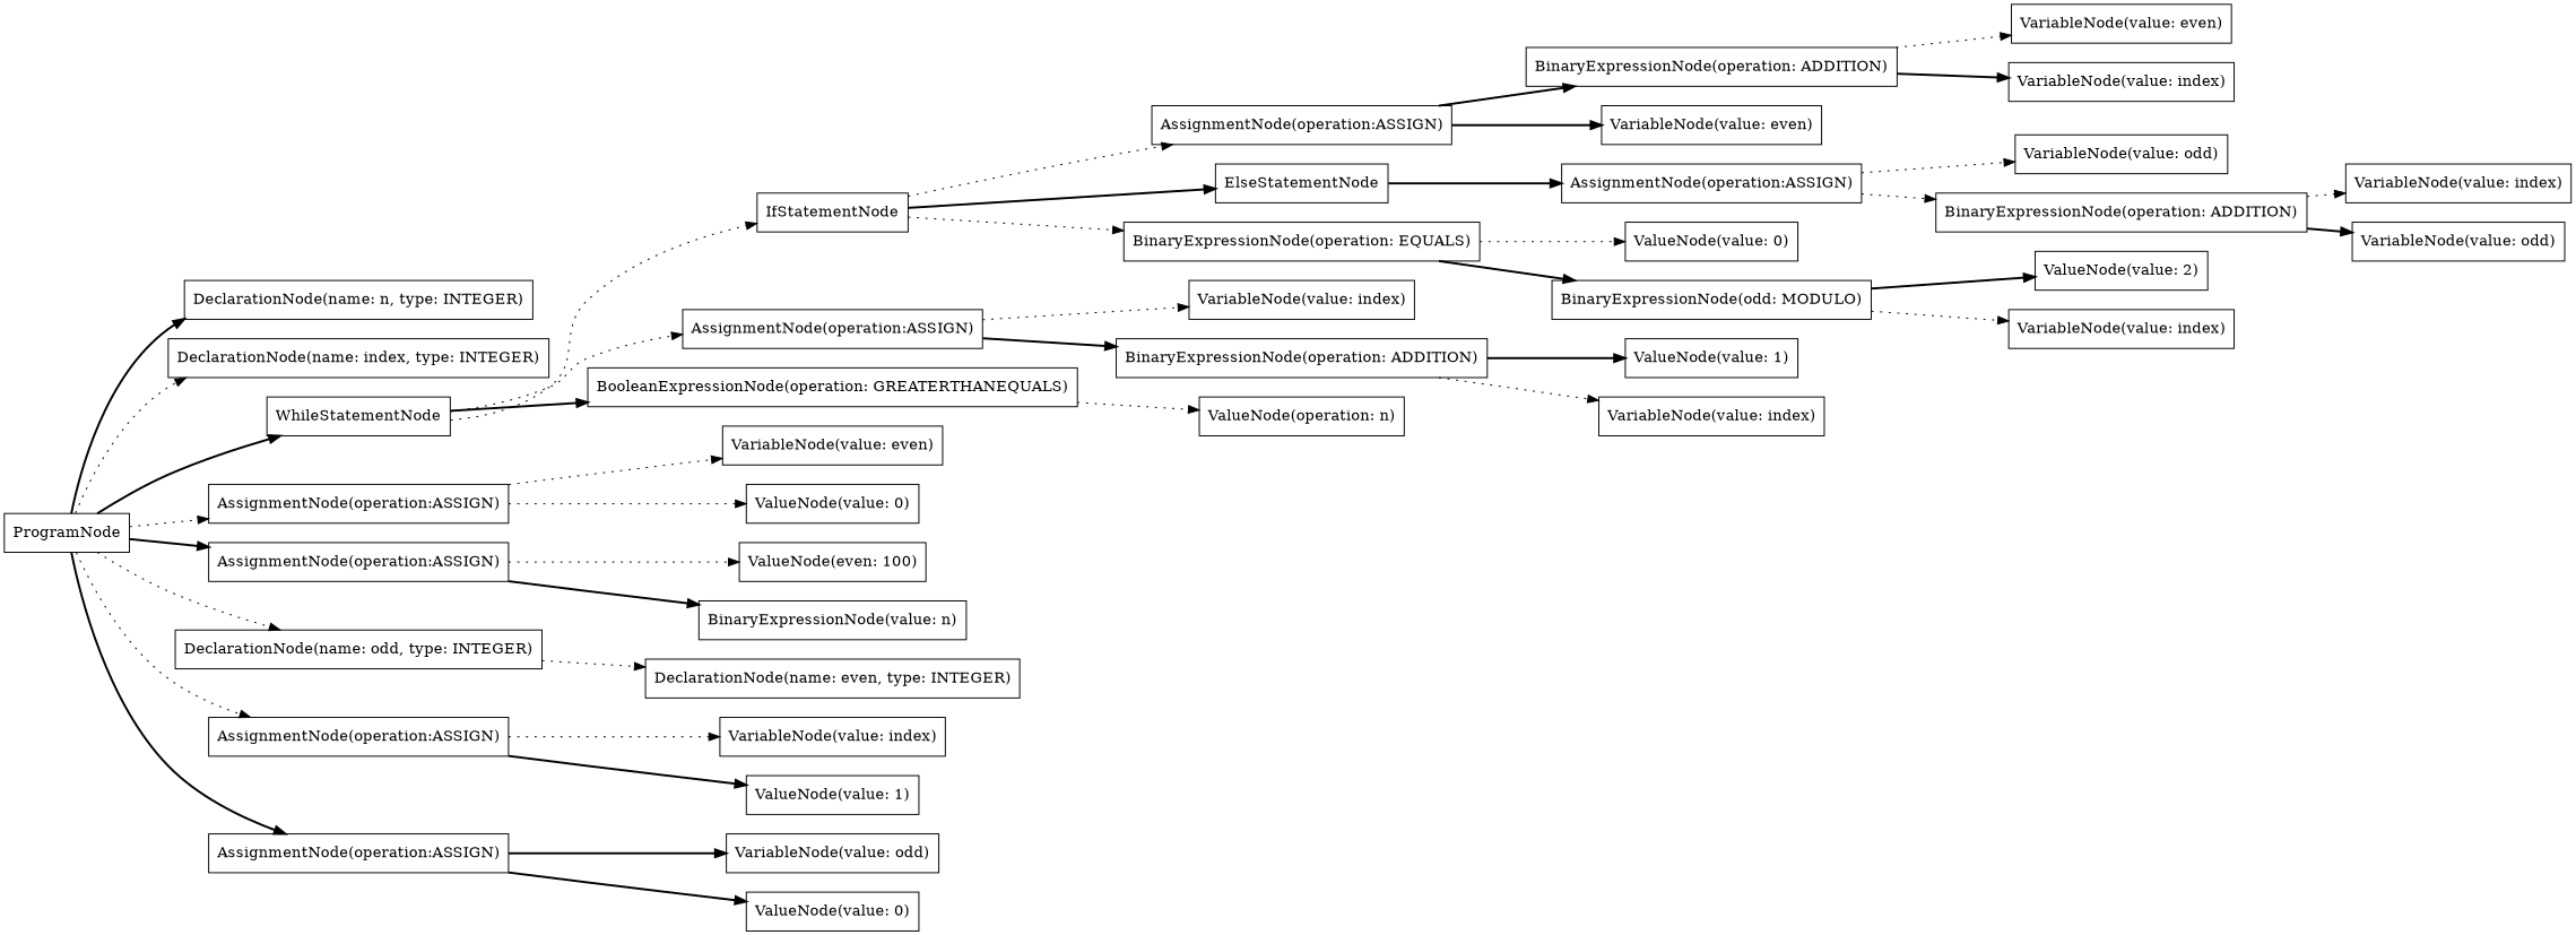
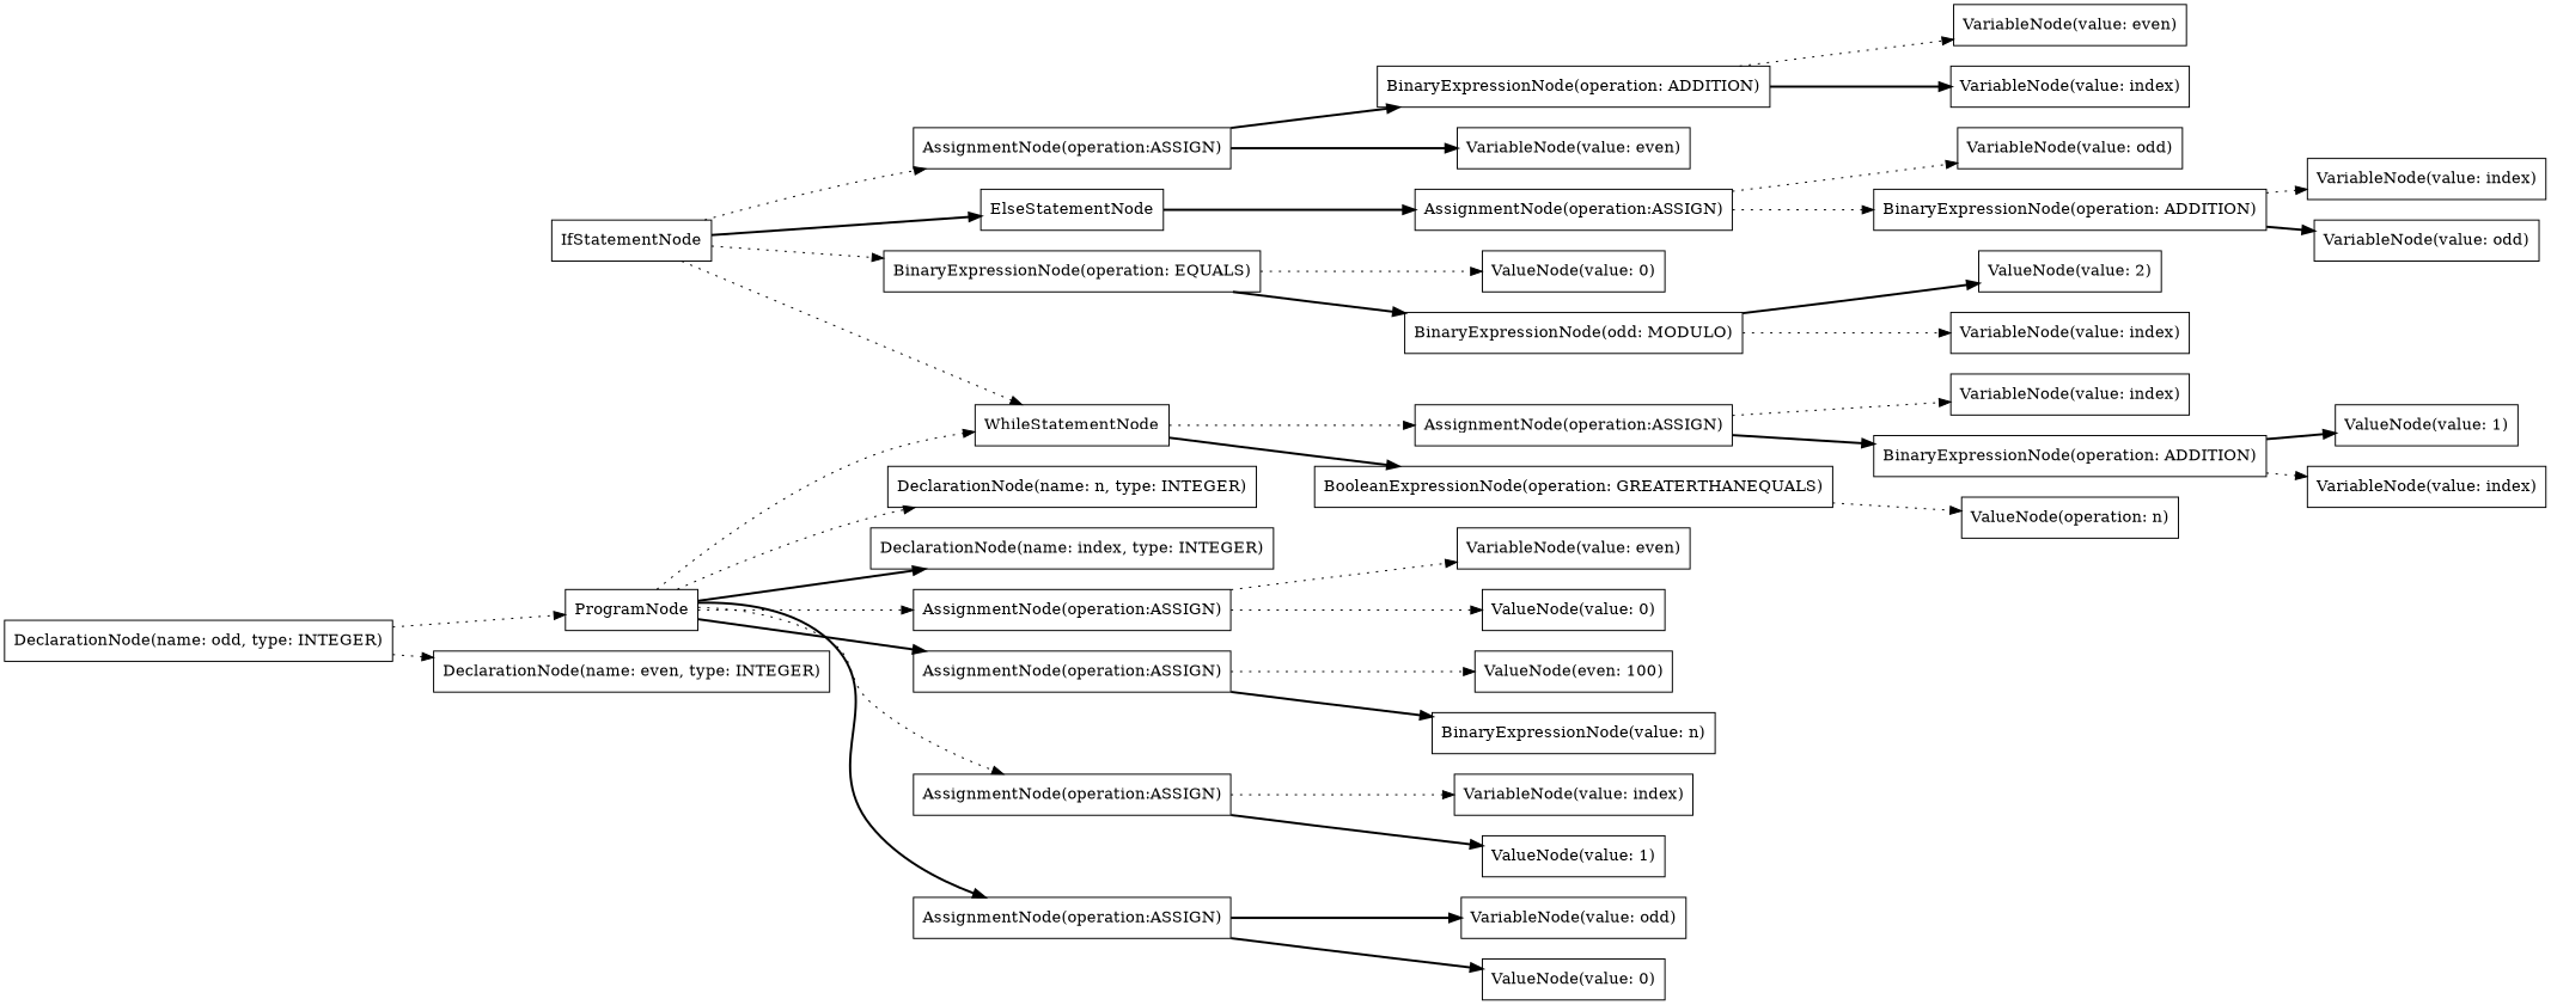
  digraph {
    rankdir=LR
    node [shape=box]
    edge [style=dotted]
    n1 [label="VariableNode(value: even)"]
    n2 [label="ValueNode(even: 100)"]
    n3 [label=IfStatementNode]
    n4 [label="AssignmentNode(operation:ASSIGN)"]
    n5 [label=ElseStatementNode]
    n6 [label="BinaryExpressionNode(operation: EQUALS)"]
    n7 [label="BinaryExpressionNode(operation: ADDITION)"]
    n8 [label="VariableNode(value: even)"]
    n9 [label="AssignmentNode(operation:ASSIGN)"]
    n10 [label="ValueNode(value: 0)"]
    n11 [label="BinaryExpressionNode(odd: MODULO)"]
    n12 [label="VariableNode(value: odd)"]
    n13 [label="BinaryExpressionNode(operation: ADDITION)"]
    n14 [label="VariableNode(value: index)"]
    n15 [label="VariableNode(value: odd)"]
    n16 [label="AssignmentNode(operation:ASSIGN)"]
    n17 [label="VariableNode(value: index)"]
    n18 [label="BinaryExpressionNode(operation: ADDITION)"]
    n19 [label="ValueNode(value: 1)"]
    n20 [label="VariableNode(value: index)"]
    n21 [label="DeclarationNode(name: n, type: INTEGER)"]
    n22 [label="VariableNode(value: odd)"]
    n23 [label="ValueNode(value: 2)"]
    n24 [label="VariableNode(value: index)"]
    n25 [label="DeclarationNode(name: index, type: INTEGER)"]
    n26 [label=ProgramNode]
    n27 [label=WhileStatementNode]
    n28 [label="AssignmentNode(operation:ASSIGN)"]
    n29 [label="AssignmentNode(operation:ASSIGN)"]
    n30 [label="DeclarationNode(name: odd, type: INTEGER)"]
    n31 [label="AssignmentNode(operation:ASSIGN)"]
    n32 [label="AssignmentNode(operation:ASSIGN)"]
    n33 [label="BooleanExpressionNode(operation: GREATERTHANEQUALS)"]
    n34 [label="VariableNode(value: even)"]
    n35 [label="ValueNode(value: 0)"]
    n36 [label="BinaryExpressionNode(value: n)"]
    n37 [label="DeclarationNode(name: even, type: INTEGER)"]
    n38 [label="VariableNode(value: index)"]
    n39 [label="ValueNode(value: 1)"]
    n40 [label="ValueNode(value: 0)"]
    n41 [label="ValueNode(operation: n)"]
    n42 [label="VariableNode(value: index)"]
    n3 -> n4
    n3 -> n5 [style=bold]
    n3 -> n6
    n4 -> n7 [style=bold]
    n4 -> n8 [style=bold]
    n5 -> n9 [style=bold]
    n6 -> n10
    n6 -> n11 [style=bold]
    n7 -> n1
    n7 -> n42 [style=bold]
    n9 -> n12
    n9 -> n13
    n11 -> n23 [style=bold]
    n11 -> n24
    n13 -> n14
    n13 -> n15 [style=bold]
    n16 -> n17
    n16 -> n18 [style=bold]
    n18 -> n19 [style=bold]
    n18 -> n20
-   n26 -> n21 [style=bold]
-   n26 -> n25
-   n26 -> n27 [style=bold]
+   n26 -> n21
+   n26 -> n25 [style=bold]
+   n26 -> n27
    n26 -> n28
    n26 -> n29 [style=bold]
-   n26 -> n30
+   n30 -> n26
    n26 -> n31
    n26 -> n32 [style=bold]
-   n27 -> n3
+   n3 -> n27
    n27 -> n16
    n27 -> n33 [style=bold]
    n28 -> n34
    n28 -> n35
    n29 -> n2
    n29 -> n36 [style=bold]
    n30 -> n37
    n31 -> n38
    n31 -> n39 [style=bold]
    n32 -> n22 [style=bold]
    n32 -> n40 [style=bold]
    n33 -> n41
  }
